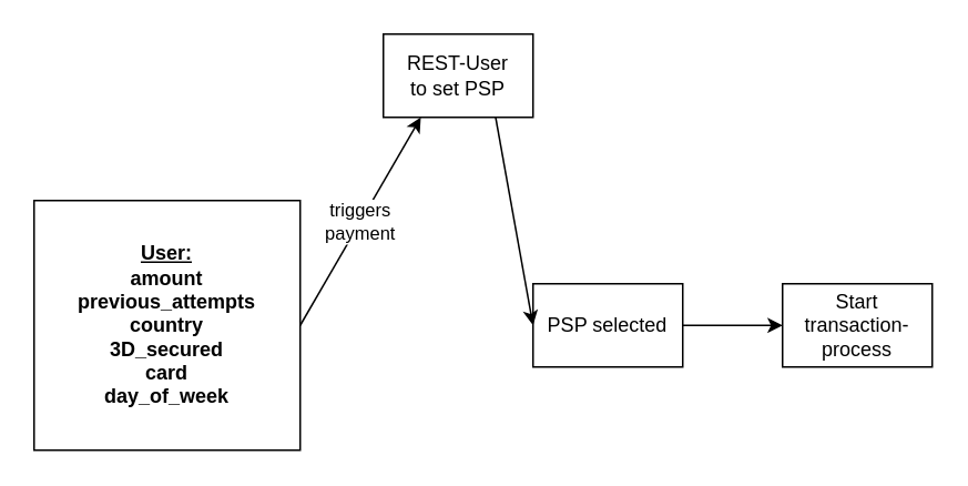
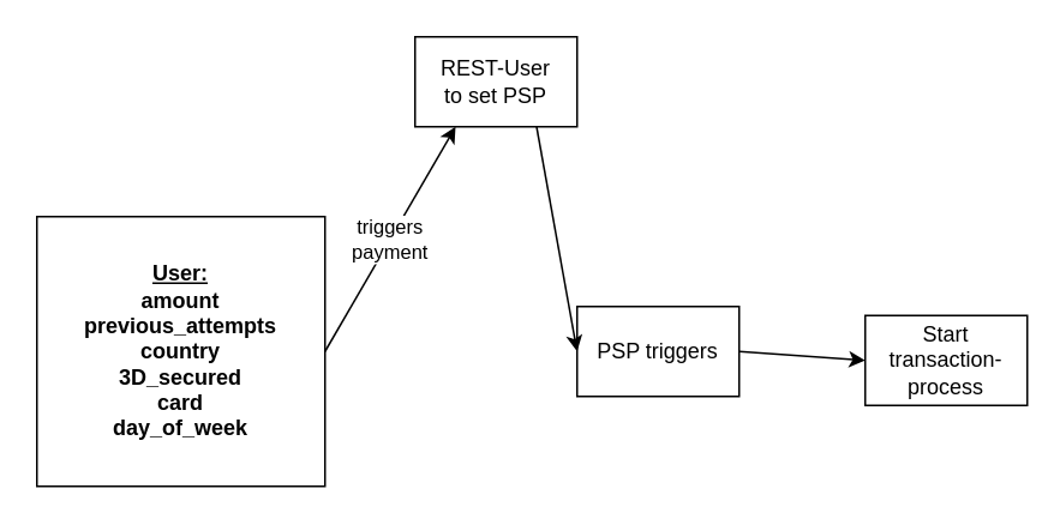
  <mxCell id="0" />
  <mxCell id="1" parent="0" />
  <mxCell id="2" value="triggers&lt;br&gt;payment" style="edgeStyle=none;html=1;exitX=1;exitY=0.5;exitDx=0;exitDy=0;entryX=0.25;entryY=1;entryDx=0;entryDy=0;" edge="1" parent="1" source="3" target="8"><mxGeometry relative="1" as="geometry" /></mxCell>
  <mxCell id="3" value="&lt;b&gt;&lt;u&gt;User:&lt;br&gt;&lt;/u&gt;amount&lt;br&gt;previous_attempts&lt;br&gt;country&lt;br&gt;3D_secured&lt;br&gt;card&lt;br&gt;day_of_week&lt;/b&gt;" style="rounded=0;whiteSpace=wrap;html=1;" vertex="1" parent="1"><mxGeometry x="20" y="120" width="160" height="150" as="geometry" /></mxCell>
  <mxCell id="4" style="edgeStyle=none;html=1;exitX=1;exitY=0.5;exitDx=0;exitDy=0;entryX=0;entryY=0.5;entryDx=0;entryDy=0;" edge="1" parent="1" source="5" target="6"><mxGeometry relative="1" as="geometry" /></mxCell>
- <mxCell id="5" value="PSP selected" style="rounded=0;whiteSpace=wrap;html=1;" vertex="1" parent="1"><mxGeometry x="320" y="170" width="90" height="50" as="geometry" /></mxCell>
- <mxCell id="6" value="Start transaction-process" style="rounded=0;whiteSpace=wrap;html=1;" vertex="1" parent="1"><mxGeometry x="470" y="170" width="90" height="50" as="geometry" /></mxCell>
+ <mxCell id="5" value="PSP triggers" style="rounded=0;whiteSpace=wrap;html=1;" vertex="1" parent="1"><mxGeometry x="320" y="170" width="90" height="50" as="geometry" /></mxCell>
+ <mxCell id="6" value="Start transaction-process" style="rounded=0;whiteSpace=wrap;html=1;" vertex="1" parent="1"><mxGeometry x="480" y="175" width="90" height="50" as="geometry" /></mxCell>
  <mxCell id="7" style="edgeStyle=none;html=1;exitX=0.75;exitY=1;exitDx=0;exitDy=0;entryX=0;entryY=0.5;entryDx=0;entryDy=0;" edge="1" parent="1" source="8" target="5"><mxGeometry relative="1" as="geometry" /></mxCell>
  <mxCell id="8" value="REST-User&lt;br&gt;to set PSP" style="rounded=0;whiteSpace=wrap;html=1;" vertex="1" parent="1"><mxGeometry x="230" y="20" width="90" height="50" as="geometry" /></mxCell>
